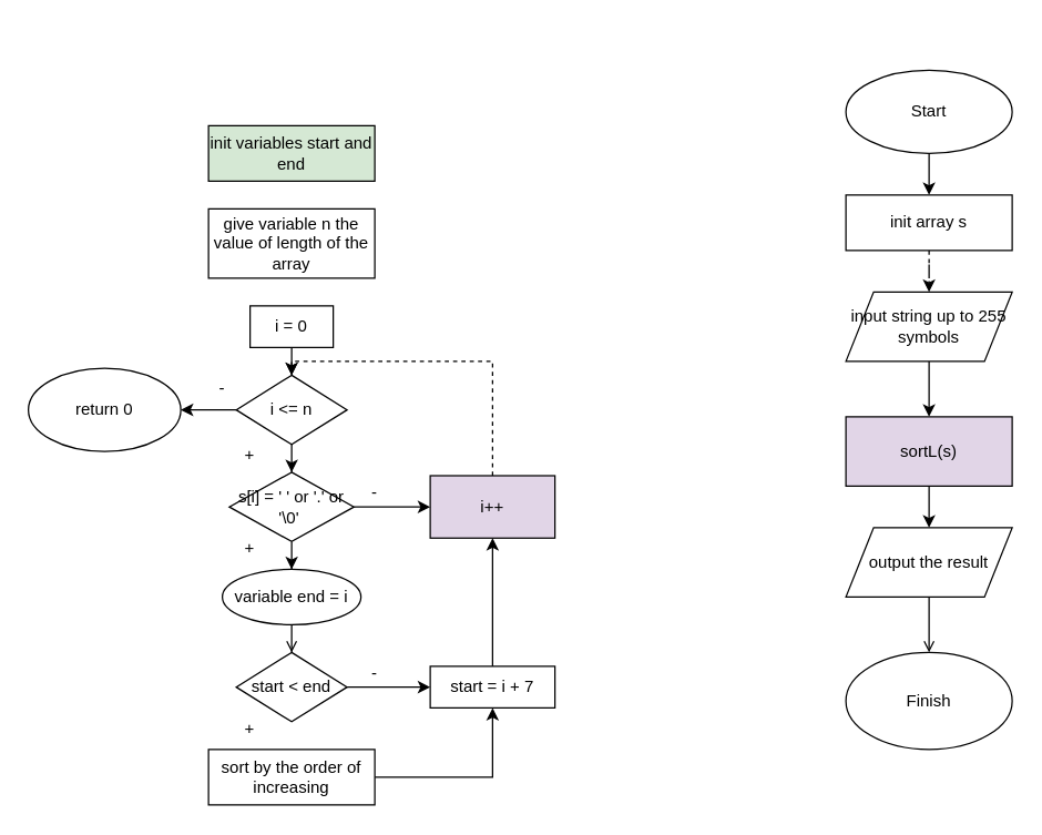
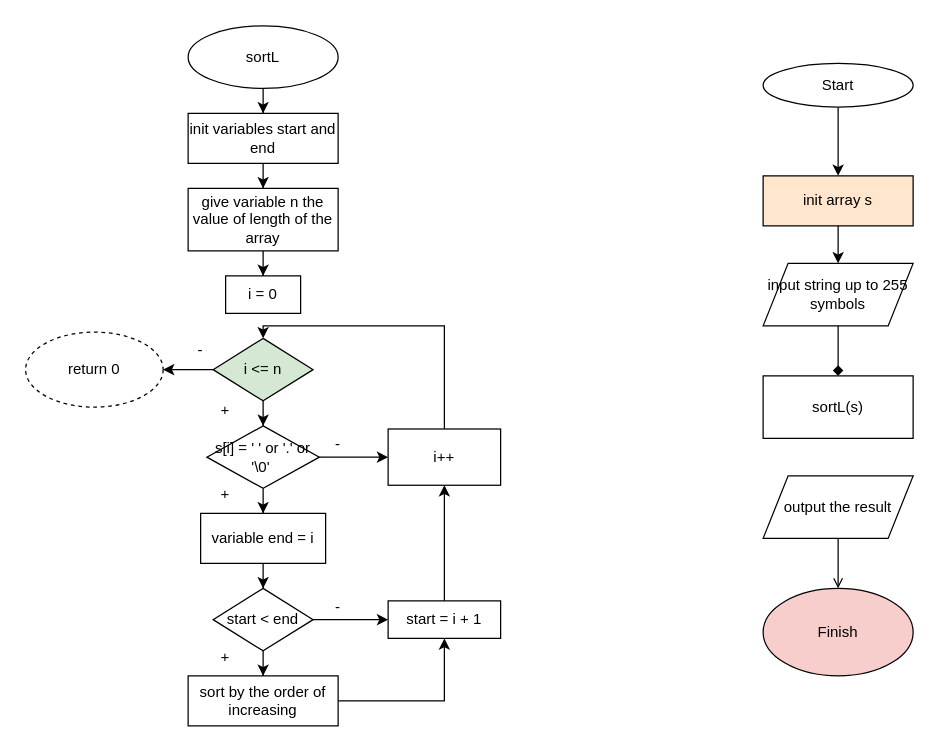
  <mxCell id="0" />
  <mxCell id="1" parent="0" />
- <mxCell id="5" value="init variables start and end" style="whiteSpace=wrap;html=1;fillColor=#d5e8d4;" vertex="1" parent="1"><mxGeometry x="150" y="90" width="120" height="40" as="geometry" /></mxCell>
+ <mxCell id="2" value="" style="edgeStyle=orthogonalEdgeStyle;rounded=0;orthogonalLoop=1;jettySize=auto;html=1;" edge="1" parent="1" source="3" target="5"><mxGeometry relative="1" as="geometry" /></mxCell>
+ <mxCell id="3" value="sortL" style="ellipse;whiteSpace=wrap;html=1;" vertex="1" parent="1"><mxGeometry x="150" y="20" width="120" height="50" as="geometry" /></mxCell>
+ <mxCell id="4" value="" style="edgeStyle=orthogonalEdgeStyle;rounded=0;orthogonalLoop=1;jettySize=auto;html=1;" edge="1" parent="1" source="5" target="7"><mxGeometry relative="1" as="geometry" /></mxCell>
+ <mxCell id="5" value="init variables start and end" style="whiteSpace=wrap;html=1;" vertex="1" parent="1"><mxGeometry x="150" y="90" width="120" height="40" as="geometry" /></mxCell>
+ <mxCell id="6" value="" style="edgeStyle=orthogonalEdgeStyle;rounded=0;orthogonalLoop=1;jettySize=auto;html=1;" edge="1" parent="1" source="7" target="9"><mxGeometry relative="1" as="geometry" /></mxCell>
  <mxCell id="7" value="give variable n the value of length of the array" style="whiteSpace=wrap;html=1;" vertex="1" parent="1"><mxGeometry x="150" y="150" width="120" height="50" as="geometry" /></mxCell>
- <mxCell id="8" value="" style="edgeStyle=orthogonalEdgeStyle;rounded=0;orthogonalLoop=1;jettySize=auto;html=1;" edge="1" parent="1" source="9" target="12"><mxGeometry relative="1" as="geometry" /></mxCell>
  <mxCell id="9" value="i = 0" style="whiteSpace=wrap;html=1;" vertex="1" parent="1"><mxGeometry x="180" y="220" width="60" height="30" as="geometry" /></mxCell>
  <mxCell id="10" value="" style="edgeStyle=orthogonalEdgeStyle;rounded=0;orthogonalLoop=1;jettySize=auto;html=1;" edge="1" parent="1" source="12" target="15"><mxGeometry relative="1" as="geometry" /></mxCell>
  <mxCell id="11" value="" style="edgeStyle=orthogonalEdgeStyle;rounded=0;orthogonalLoop=1;jettySize=auto;html=1;" edge="1" parent="1" source="12" target="27"><mxGeometry relative="1" as="geometry" /></mxCell>
- <mxCell id="12" value="i &amp;lt;= n" style="rhombus;whiteSpace=wrap;html=1;" vertex="1" parent="1"><mxGeometry x="170" y="270" width="80" height="50" as="geometry" /></mxCell>
+ <mxCell id="12" value="i &amp;lt;= n" style="rhombus;whiteSpace=wrap;html=1;fillColor=#d5e8d4;" vertex="1" parent="1"><mxGeometry x="170" y="270" width="80" height="50" as="geometry" /></mxCell>
  <mxCell id="13" value="" style="edgeStyle=orthogonalEdgeStyle;rounded=0;orthogonalLoop=1;jettySize=auto;html=1;" edge="1" parent="1" source="15" target="17"><mxGeometry relative="1" as="geometry" /></mxCell>
  <mxCell id="14" style="edgeStyle=orthogonalEdgeStyle;rounded=0;orthogonalLoop=1;jettySize=auto;html=1;exitX=1;exitY=0.5;exitDx=0;exitDy=0;entryX=0;entryY=0.5;entryDx=0;entryDy=0;" edge="1" parent="1" source="15" target="26"><mxGeometry relative="1" as="geometry" /></mxCell>
  <mxCell id="15" value="s[i] = ' ' or '.' or '\0'&amp;nbsp;" style="rhombus;whiteSpace=wrap;html=1;" vertex="1" parent="1"><mxGeometry x="165" y="340" width="90" height="50" as="geometry" /></mxCell>
- <mxCell id="16" value="" style="edgeStyle=orthogonalEdgeStyle;rounded=0;orthogonalLoop=1;jettySize=auto;html=1;endArrow=open;" edge="1" parent="1" source="17" target="20"><mxGeometry relative="1" as="geometry" /></mxCell>
- <mxCell id="17" value="variable end = i" style="ellipse;whiteSpace=wrap;html=1;" vertex="1" parent="1"><mxGeometry x="160" y="410" width="100" height="40" as="geometry" /></mxCell>
+ <mxCell id="16" value="" style="edgeStyle=orthogonalEdgeStyle;rounded=0;orthogonalLoop=1;jettySize=auto;html=1;" edge="1" parent="1" source="17" target="20"><mxGeometry relative="1" as="geometry" /></mxCell>
+ <mxCell id="17" value="variable end = i" style="whiteSpace=wrap;html=1;" vertex="1" parent="1"><mxGeometry x="160" y="410" width="100" height="40" as="geometry" /></mxCell>
+ <mxCell id="18" value="" style="edgeStyle=orthogonalEdgeStyle;rounded=0;orthogonalLoop=1;jettySize=auto;html=1;" edge="1" parent="1" source="20" target="22"><mxGeometry relative="1" as="geometry" /></mxCell>
  <mxCell id="19" value="" style="edgeStyle=orthogonalEdgeStyle;rounded=0;orthogonalLoop=1;jettySize=auto;html=1;" edge="1" parent="1" source="20" target="24"><mxGeometry relative="1" as="geometry" /></mxCell>
  <mxCell id="20" value="start &amp;lt; end" style="rhombus;whiteSpace=wrap;html=1;" vertex="1" parent="1"><mxGeometry x="170" y="470" width="80" height="50" as="geometry" /></mxCell>
  <mxCell id="21" style="edgeStyle=orthogonalEdgeStyle;rounded=0;orthogonalLoop=1;jettySize=auto;html=1;exitX=1;exitY=0.5;exitDx=0;exitDy=0;entryX=0.5;entryY=1;entryDx=0;entryDy=0;" edge="1" parent="1" source="22" target="24"><mxGeometry relative="1" as="geometry" /></mxCell>
  <mxCell id="22" value="sort by the order of increasing" style="whiteSpace=wrap;html=1;" vertex="1" parent="1"><mxGeometry x="150" y="540" width="120" height="40" as="geometry" /></mxCell>
  <mxCell id="23" value="" style="edgeStyle=orthogonalEdgeStyle;rounded=0;orthogonalLoop=1;jettySize=auto;html=1;" edge="1" parent="1" source="24" target="26"><mxGeometry relative="1" as="geometry" /></mxCell>
- <mxCell id="24" value="start = i + 7" style="whiteSpace=wrap;html=1;" vertex="1" parent="1"><mxGeometry x="310" y="480" width="90" height="30" as="geometry" /></mxCell>
- <mxCell id="25" style="edgeStyle=orthogonalEdgeStyle;rounded=0;orthogonalLoop=1;jettySize=auto;html=1;exitX=0.5;exitY=0;exitDx=0;exitDy=0;entryX=0.5;entryY=0;entryDx=0;entryDy=0;dashed=1;" edge="1" parent="1" source="26" target="12"><mxGeometry relative="1" as="geometry"><Array as="points"><mxPoint x="355" y="260" /><mxPoint x="210" y="260" /></Array></mxGeometry></mxCell>
- <mxCell id="26" value="i++" style="whiteSpace=wrap;html=1;fillColor=#e1d5e7;" vertex="1" parent="1"><mxGeometry x="310" y="342.5" width="90" height="45" as="geometry" /></mxCell>
- <mxCell id="27" value="return 0" style="ellipse;whiteSpace=wrap;html=1;" vertex="1" parent="1"><mxGeometry x="20" y="265" width="110" height="60" as="geometry" /></mxCell>
+ <mxCell id="24" value="start = i + 1" style="whiteSpace=wrap;html=1;" vertex="1" parent="1"><mxGeometry x="310" y="480" width="90" height="30" as="geometry" /></mxCell>
+ <mxCell id="25" style="edgeStyle=orthogonalEdgeStyle;rounded=0;orthogonalLoop=1;jettySize=auto;html=1;exitX=0.5;exitY=0;exitDx=0;exitDy=0;entryX=0.5;entryY=0;entryDx=0;entryDy=0;" edge="1" parent="1" source="26" target="12"><mxGeometry relative="1" as="geometry"><Array as="points"><mxPoint x="355" y="260" /><mxPoint x="210" y="260" /></Array></mxGeometry></mxCell>
+ <mxCell id="26" value="i++" style="whiteSpace=wrap;html=1;" vertex="1" parent="1"><mxGeometry x="310" y="342.5" width="90" height="45" as="geometry" /></mxCell>
+ <mxCell id="27" value="return 0" style="ellipse;whiteSpace=wrap;html=1;dashed=1;" vertex="1" parent="1"><mxGeometry x="20" y="265" width="110" height="60" as="geometry" /></mxCell>
  <mxCell id="28" value="" style="edgeStyle=orthogonalEdgeStyle;rounded=0;orthogonalLoop=1;jettySize=auto;html=1;" edge="1" parent="1" source="29" target="31"><mxGeometry relative="1" as="geometry" /></mxCell>
- <mxCell id="29" value="Start" style="ellipse;whiteSpace=wrap;html=1;" vertex="1" parent="1"><mxGeometry x="610" y="50" width="120" height="60" as="geometry" /></mxCell>
- <mxCell id="30" value="" style="edgeStyle=orthogonalEdgeStyle;rounded=0;orthogonalLoop=1;jettySize=auto;html=1;dashed=1;" edge="1" parent="1" source="31" target="33"><mxGeometry relative="1" as="geometry" /></mxCell>
- <mxCell id="31" value="init array s" style="whiteSpace=wrap;html=1;" vertex="1" parent="1"><mxGeometry x="610" y="140" width="120" height="40" as="geometry" /></mxCell>
- <mxCell id="32" value="" style="edgeStyle=orthogonalEdgeStyle;rounded=0;orthogonalLoop=1;jettySize=auto;html=1;" edge="1" parent="1" source="33" target="35"><mxGeometry relative="1" as="geometry" /></mxCell>
+ <mxCell id="29" value="Start" style="ellipse;whiteSpace=wrap;html=1;" vertex="1" parent="1"><mxGeometry x="610" y="50" width="120" height="35" as="geometry" /></mxCell>
+ <mxCell id="30" value="" style="edgeStyle=orthogonalEdgeStyle;rounded=0;orthogonalLoop=1;jettySize=auto;html=1;" edge="1" parent="1" source="31" target="33"><mxGeometry relative="1" as="geometry" /></mxCell>
+ <mxCell id="31" value="init array s" style="whiteSpace=wrap;html=1;fillColor=#ffe6cc;" vertex="1" parent="1"><mxGeometry x="610" y="140" width="120" height="40" as="geometry" /></mxCell>
+ <mxCell id="32" value="" style="edgeStyle=orthogonalEdgeStyle;rounded=0;orthogonalLoop=1;jettySize=auto;html=1;endArrow=diamond;" edge="1" parent="1" source="33" target="35"><mxGeometry relative="1" as="geometry" /></mxCell>
  <mxCell id="33" value="input string up to 255 symbols" style="shape=parallelogram;perimeter=parallelogramPerimeter;whiteSpace=wrap;html=1;fixedSize=1;" vertex="1" parent="1"><mxGeometry x="610" y="210" width="120" height="50" as="geometry" /></mxCell>
- <mxCell id="34" value="" style="edgeStyle=orthogonalEdgeStyle;rounded=0;orthogonalLoop=1;jettySize=auto;html=1;" edge="1" parent="1" source="35" target="37"><mxGeometry relative="1" as="geometry" /></mxCell>
- <mxCell id="35" value="sortL(s)" style="whiteSpace=wrap;html=1;fillColor=#e1d5e7;" vertex="1" parent="1"><mxGeometry x="610" y="300" width="120" height="50" as="geometry" /></mxCell>
+ <mxCell id="35" value="sortL(s)" style="whiteSpace=wrap;html=1;" vertex="1" parent="1"><mxGeometry x="610" y="300" width="120" height="50" as="geometry" /></mxCell>
  <mxCell id="36" value="" style="edgeStyle=orthogonalEdgeStyle;rounded=0;orthogonalLoop=1;jettySize=auto;html=1;endArrow=open;" edge="1" parent="1" source="37" target="38"><mxGeometry relative="1" as="geometry" /></mxCell>
  <mxCell id="37" value="output the result" style="shape=parallelogram;perimeter=parallelogramPerimeter;whiteSpace=wrap;html=1;fixedSize=1;" vertex="1" parent="1"><mxGeometry x="610" y="380" width="120" height="50" as="geometry" /></mxCell>
- <mxCell id="38" value="Finish" style="ellipse;whiteSpace=wrap;html=1;" vertex="1" parent="1"><mxGeometry x="610" y="470" width="120" height="70" as="geometry" /></mxCell>
+ <mxCell id="38" value="Finish" style="ellipse;whiteSpace=wrap;html=1;fillColor=#f8cecc;" vertex="1" parent="1"><mxGeometry x="610" y="470" width="120" height="70" as="geometry" /></mxCell>
  <mxCell id="39" value="+" style="text;html=1;align=center;verticalAlign=middle;whiteSpace=wrap;rounded=0;" vertex="1" parent="1"><mxGeometry x="150" y="312.5" width="60" height="30" as="geometry" /></mxCell>
  <mxCell id="40" value="+" style="text;html=1;align=center;verticalAlign=middle;whiteSpace=wrap;rounded=0;" vertex="1" parent="1"><mxGeometry x="150" y="380" width="60" height="30" as="geometry" /></mxCell>
  <mxCell id="41" value="+" style="text;html=1;align=center;verticalAlign=middle;whiteSpace=wrap;rounded=0;" vertex="1" parent="1"><mxGeometry x="150" y="510" width="60" height="30" as="geometry" /></mxCell>
  <mxCell id="42" value="-" style="text;html=1;align=center;verticalAlign=middle;whiteSpace=wrap;rounded=0;" vertex="1" parent="1"><mxGeometry x="130" y="265" width="60" height="30" as="geometry" /></mxCell>
  <mxCell id="43" value="-" style="text;html=1;align=center;verticalAlign=middle;whiteSpace=wrap;rounded=0;" vertex="1" parent="1"><mxGeometry x="240" y="340" width="60" height="30" as="geometry" /></mxCell>
  <mxCell id="44" value="-" style="text;html=1;align=center;verticalAlign=middle;whiteSpace=wrap;rounded=0;" vertex="1" parent="1"><mxGeometry x="240" y="470" width="60" height="30" as="geometry" /></mxCell>
